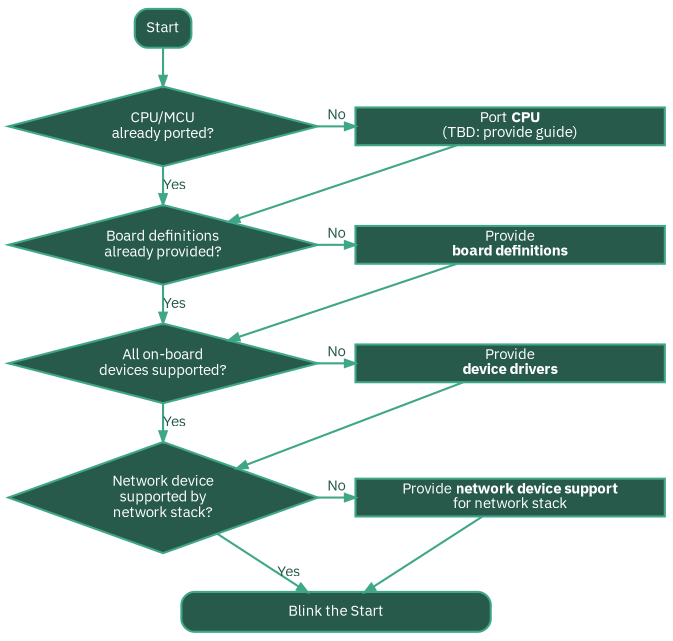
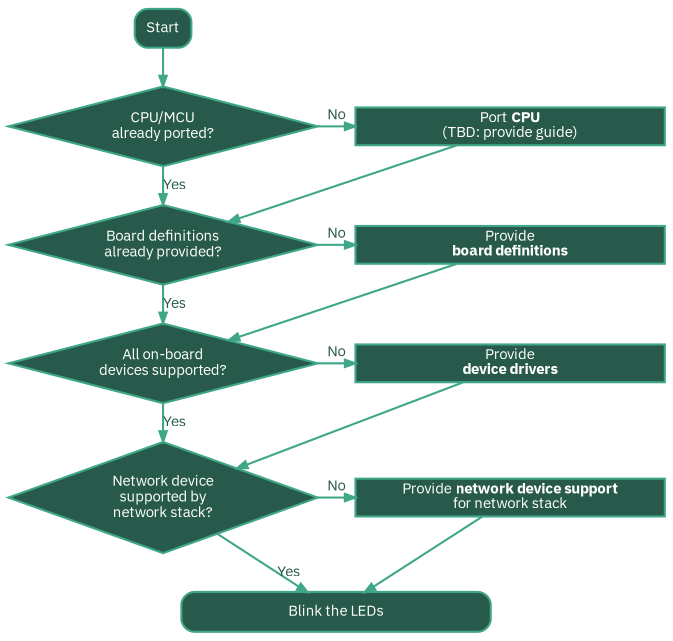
  strict digraph {
    splines=true
    fontname="IBM Plex Sans"
    node [color="#3fa687" fillcolor="#275a4b" fontcolor=white fontname="IBM Plex Sans" penwidth=2 shape=diamond style=filled]
    edge [color="#3fa687" fontcolor="#275a4b" fontname="IBM Plex Sans" labelfloat=true penwidth=2]
    n1 [label=<CPU/MCU<BR/>already ported?> width=4.1]
    n2 [label=<Port <B>CPU</B><BR/>(TBD: provide guide)> shape=box width=4.1]
    n3 [label=<Board definitions<BR/>already provided?> width=4.1]
    n4 [label=<Provide<BR/><B>board definitions</B>> shape=box width=4.1]
    n5 [label=<All on-board<BR/>devices supported?> width=4.1]
    n6 [label=<Provide<BR/><B>device drivers</B>> shape=box width=4.1]
    n7 [label=<Network device<BR/>supported by<BR/>network stack?> width=4.1]
    n8 [label=<Provide <B>network device support</B><BR/>for network stack> shape=box width=4.1]
    Start [shape=Mrecord width=0.75]
-   n10 [label="Blink the Start" shape=Mrecord width=4.1]
+   n10 [label="Blink the LEDs" shape=Mrecord width=4.1]
    subgraph sub_1 {
      rank=same
      n1
      n2
    }
    subgraph sub_2 {
      rank=same
      n3
      n4
    }
    subgraph sub_3 {
      rank=same
      n5
      n6
    }
    subgraph sub_4 {
      rank=same
      n7
      n8
    }
    n1 -> n2 [label=No]
    n1 -> n3 [label=Yes]
    n2 -> n3
    n2 -> n4 [style=invis]
    n3 -> n4 [label=No]
    n3 -> n5 [label=Yes]
    n4 -> n5
    n4 -> n6 [style=invis]
    n5 -> n6 [label=No]
    n5 -> n7 [label=Yes]
    n6 -> n7
    n6 -> n8 [style=invis]
    n7 -> n8 [label=No]
    n7 -> n10 [label=Yes]
    n8 -> n10
    Start -> n1
  }
